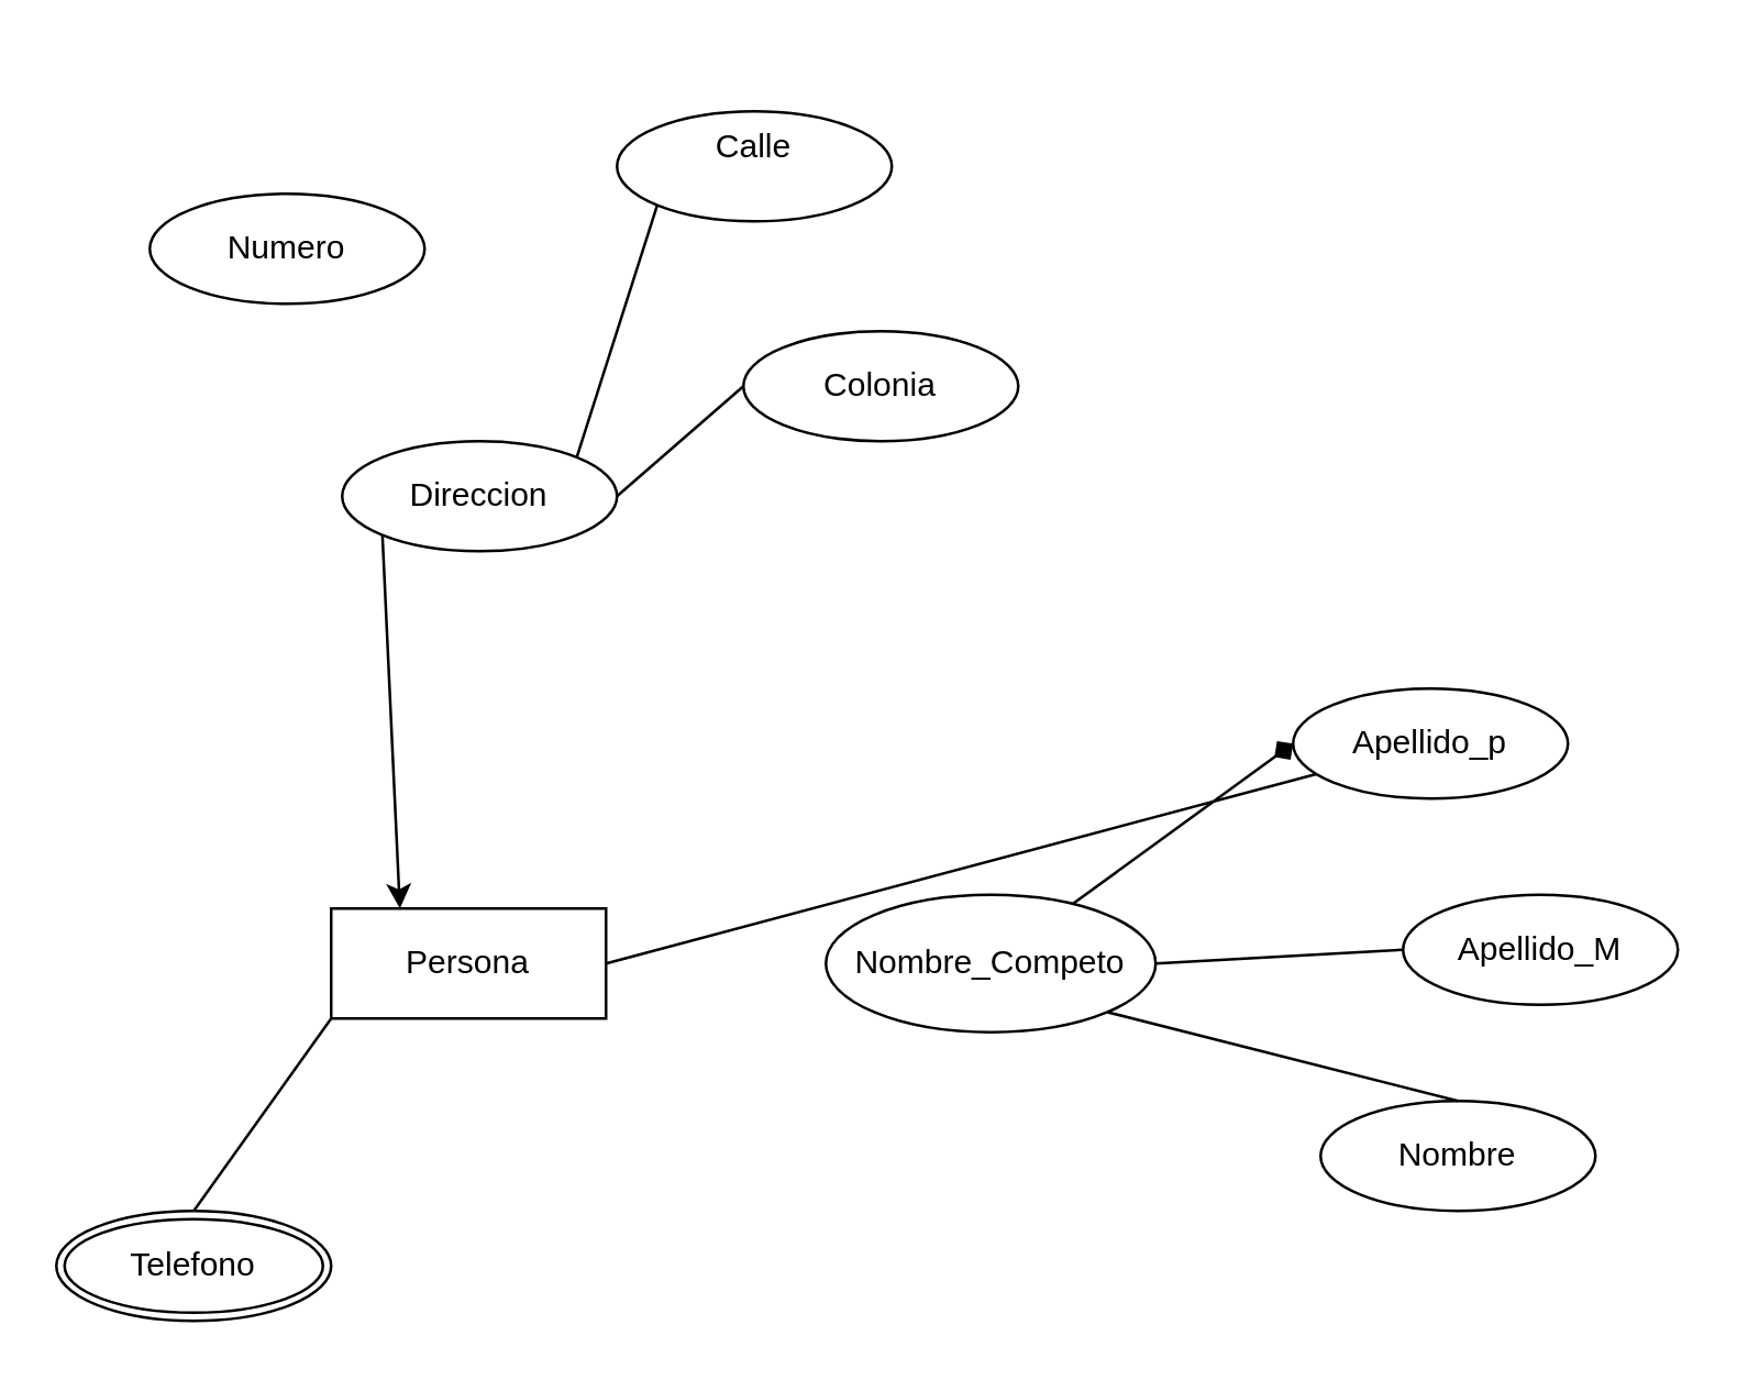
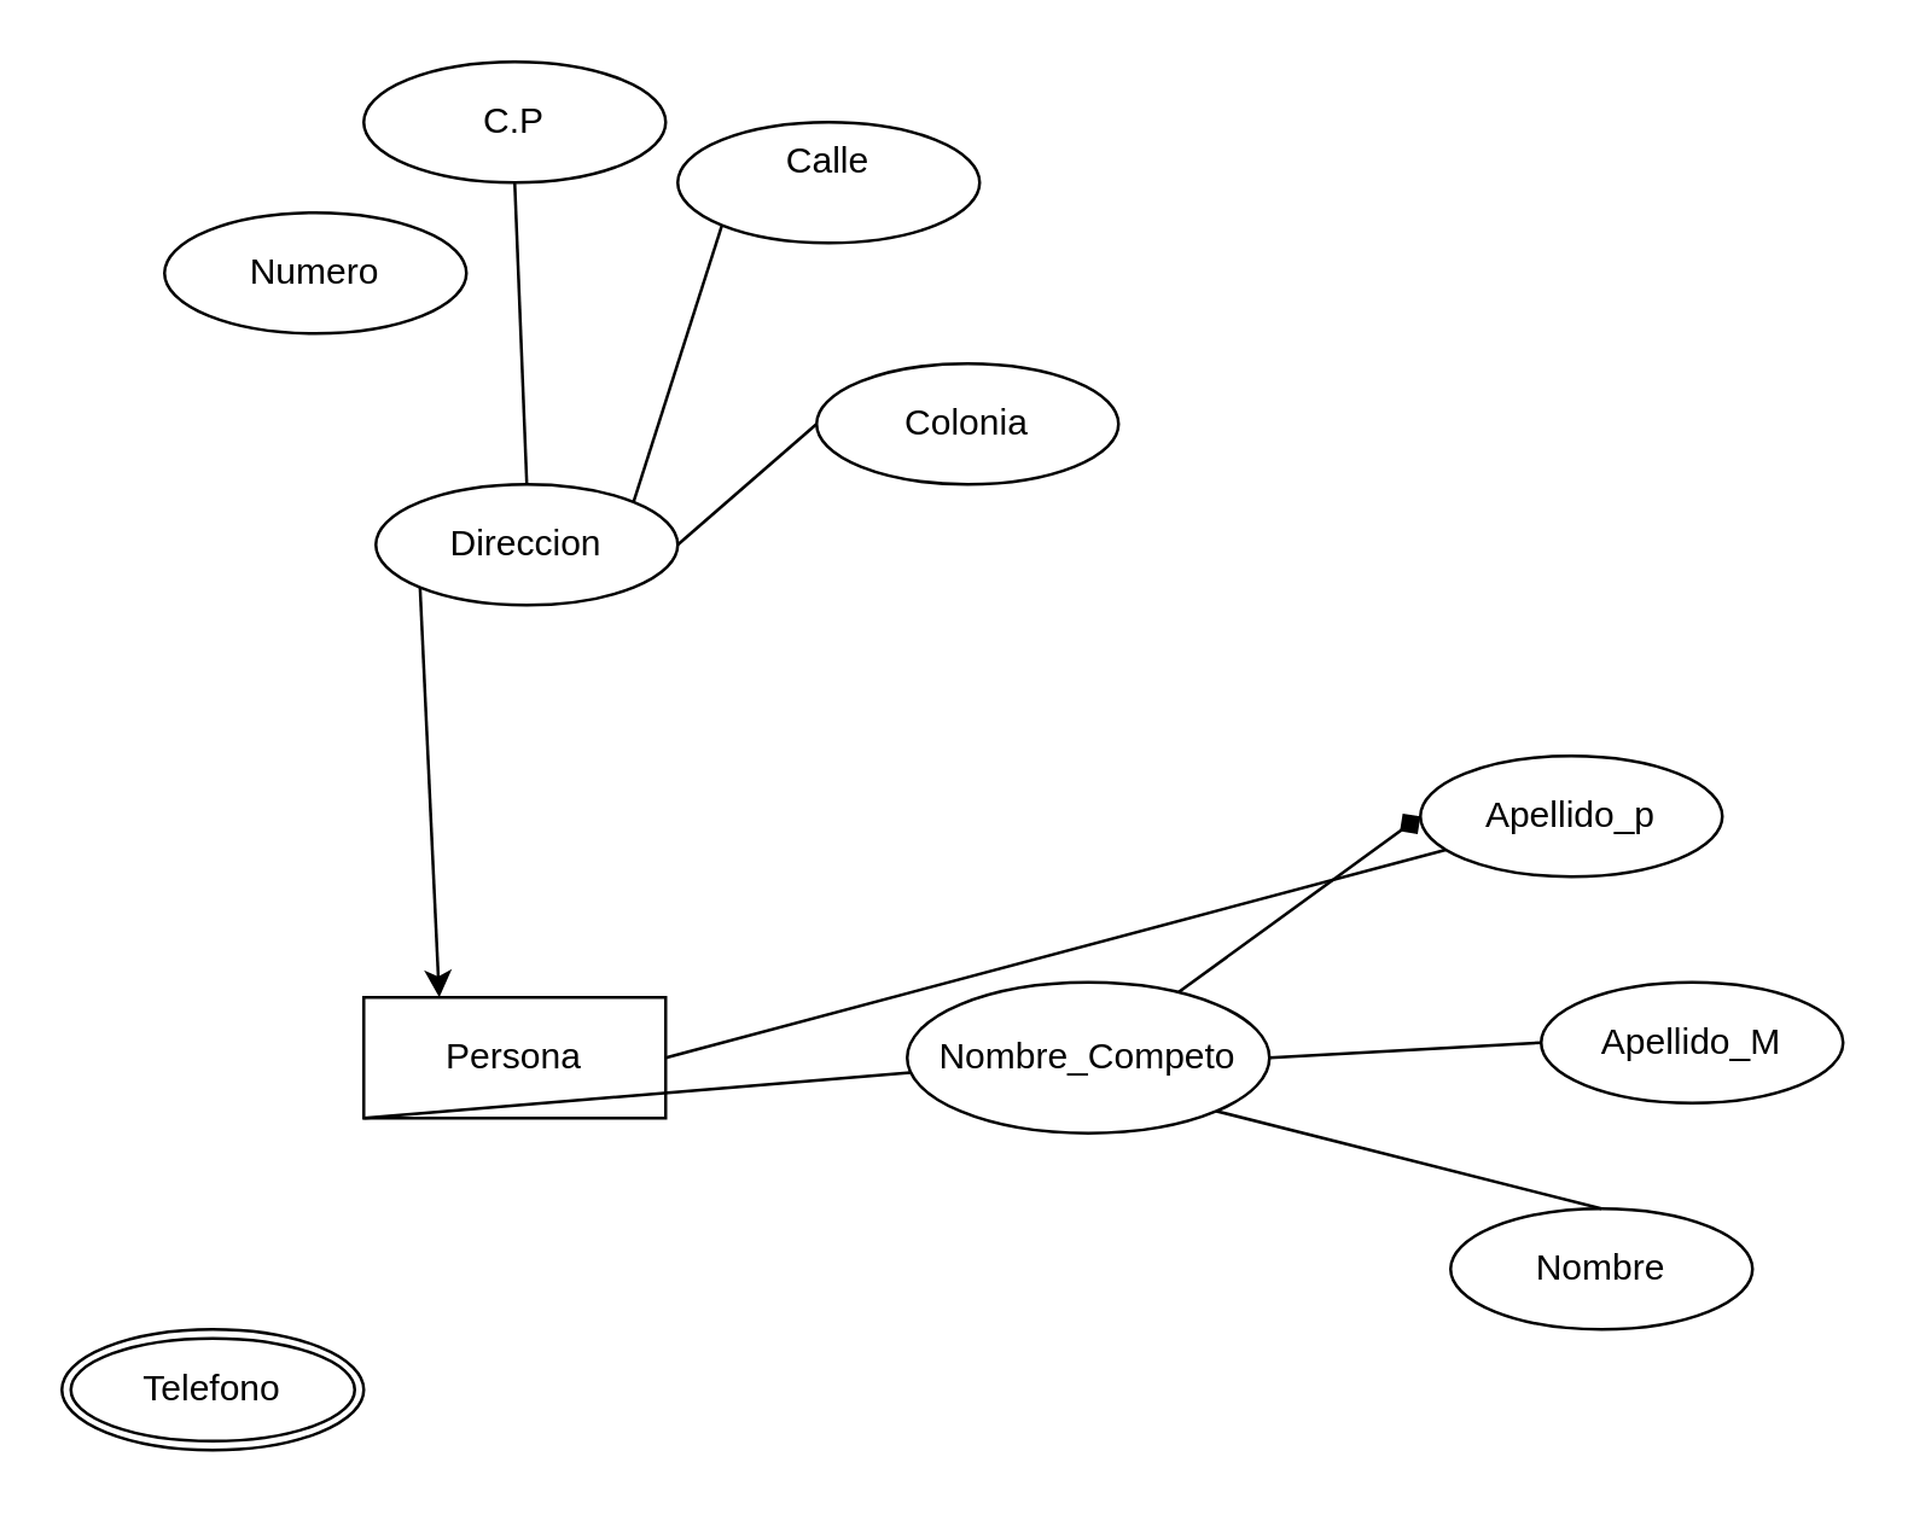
  <mxCell id="0" />
  <mxCell id="1" parent="0" />
  <mxCell id="2" value="Persona" style="whiteSpace=wrap;html=1;align=center;" vertex="1" parent="1"><mxGeometry x="120" y="330" width="100" height="40" as="geometry" /></mxCell>
  <mxCell id="3" style="rounded=0;orthogonalLoop=1;jettySize=auto;html=1;exitX=0;exitY=1;exitDx=0;exitDy=0;entryX=0.25;entryY=0;entryDx=0;entryDy=0;" edge="1" parent="1" source="4" target="2"><mxGeometry relative="1" as="geometry" /></mxCell>
  <mxCell id="4" value="Direccion" style="ellipse;whiteSpace=wrap;html=1;align=center;" vertex="1" parent="1"><mxGeometry x="124" y="160" width="100" height="40" as="geometry" /></mxCell>
  <mxCell id="5" style="rounded=0;orthogonalLoop=1;jettySize=auto;html=1;exitX=0;exitY=1;exitDx=0;exitDy=0;entryX=1;entryY=0;entryDx=0;entryDy=0;endArrow=none;endFill=0;" edge="1" parent="1" source="6" target="4"><mxGeometry relative="1" as="geometry" /></mxCell>
  <mxCell id="6" value="Calle&lt;div&gt;&lt;br&gt;&lt;/div&gt;" style="ellipse;whiteSpace=wrap;html=1;align=center;" vertex="1" parent="1"><mxGeometry x="224" y="40" width="100" height="40" as="geometry" /></mxCell>
  <mxCell id="7" value="Numero" style="ellipse;whiteSpace=wrap;html=1;align=center;" vertex="1" parent="1"><mxGeometry x="54" y="70" width="100" height="40" as="geometry" /></mxCell>
+ <mxCell id="8" style="rounded=0;orthogonalLoop=1;jettySize=auto;html=1;exitX=0.5;exitY=1;exitDx=0;exitDy=0;entryX=0.5;entryY=0;entryDx=0;entryDy=0;endArrow=none;endFill=0;" edge="1" parent="1" source="9" target="4"><mxGeometry relative="1" as="geometry" /></mxCell>
+ <mxCell id="9" value="C.P" style="ellipse;whiteSpace=wrap;html=1;align=center;" vertex="1" parent="1"><mxGeometry x="120" y="20" width="100" height="40" as="geometry" /></mxCell>
  <mxCell id="10" style="rounded=0;orthogonalLoop=1;jettySize=auto;html=1;exitX=0;exitY=0.5;exitDx=0;exitDy=0;entryX=1;entryY=0.5;entryDx=0;entryDy=0;endArrow=none;endFill=0;" edge="1" parent="1" source="11" target="4"><mxGeometry relative="1" as="geometry" /></mxCell>
  <mxCell id="11" value="Colonia" style="ellipse;whiteSpace=wrap;html=1;align=center;" vertex="1" parent="1"><mxGeometry x="270" y="120" width="100" height="40" as="geometry" /></mxCell>
  <mxCell id="12" value="Apellido_p" style="ellipse;whiteSpace=wrap;html=1;align=center;" vertex="1" parent="1"><mxGeometry x="470" y="250" width="100" height="40" as="geometry" /></mxCell>
  <mxCell id="13" value="Apellido_M" style="ellipse;whiteSpace=wrap;html=1;align=center;" vertex="1" parent="1"><mxGeometry x="510" y="325" width="100" height="40" as="geometry" /></mxCell>
  <mxCell id="14" value="Nombre_Competo" style="ellipse;whiteSpace=wrap;html=1;align=center;" vertex="1" parent="1"><mxGeometry x="300" y="325" width="120" height="50" as="geometry" /></mxCell>
  <mxCell id="15" value="Nombre" style="ellipse;whiteSpace=wrap;html=1;align=center;" vertex="1" parent="1"><mxGeometry x="480" y="400" width="100" height="40" as="geometry" /></mxCell>
  <mxCell id="16" value="" style="endArrow=diamond;html=1;rounded=0;entryX=0;entryY=0.5;entryDx=0;entryDy=0;" edge="1" parent="1" source="14" target="12"><mxGeometry relative="1" as="geometry"><mxPoint x="420" y="330" as="sourcePoint" /><mxPoint x="580" y="330" as="targetPoint" /></mxGeometry></mxCell>
  <mxCell id="17" value="" style="endArrow=none;html=1;rounded=0;exitX=1;exitY=0.5;exitDx=0;exitDy=0;entryX=0;entryY=0.5;entryDx=0;entryDy=0;" edge="1" parent="1" source="14" target="13"><mxGeometry relative="1" as="geometry"><mxPoint x="420" y="330" as="sourcePoint" /><mxPoint x="580" y="330" as="targetPoint" /></mxGeometry></mxCell>
  <mxCell id="18" value="" style="endArrow=none;html=1;rounded=0;exitX=1;exitY=1;exitDx=0;exitDy=0;entryX=0.5;entryY=0;entryDx=0;entryDy=0;" edge="1" parent="1" source="14" target="15"><mxGeometry relative="1" as="geometry"><mxPoint x="420" y="330" as="sourcePoint" /><mxPoint x="430" y="430" as="targetPoint" /></mxGeometry></mxCell>
  <mxCell id="19" value="" style="endArrow=none;html=1;rounded=0;exitX=1;exitY=0.5;exitDx=0;exitDy=0;" edge="1" parent="1" source="2" target="12"><mxGeometry relative="1" as="geometry"><mxPoint x="290" y="420" as="sourcePoint" /><mxPoint x="580" y="330" as="targetPoint" /></mxGeometry></mxCell>
  <mxCell id="20" value="Telefono" style="ellipse;shape=doubleEllipse;margin=3;whiteSpace=wrap;html=1;align=center;" vertex="1" parent="1"><mxGeometry x="20" y="440" width="100" height="40" as="geometry" /></mxCell>
- <mxCell id="21" value="" style="endArrow=none;html=1;rounded=0;exitX=0;exitY=1;exitDx=0;exitDy=0;entryX=0.5;entryY=0;entryDx=0;entryDy=0;" edge="1" parent="1" source="2" target="20"><mxGeometry relative="1" as="geometry"><mxPoint x="180" y="570" as="sourcePoint" /><mxPoint x="340" y="570" as="targetPoint" /></mxGeometry></mxCell>
+ <mxCell id="21" value="" style="endArrow=none;html=1;rounded=0;exitX=0;exitY=1;exitDx=0;exitDy=0;" edge="1" parent="1" source="2" target="14"><mxGeometry relative="1" as="geometry"><mxPoint x="180" y="570" as="sourcePoint" /><mxPoint x="340" y="570" as="targetPoint" /></mxGeometry></mxCell>
